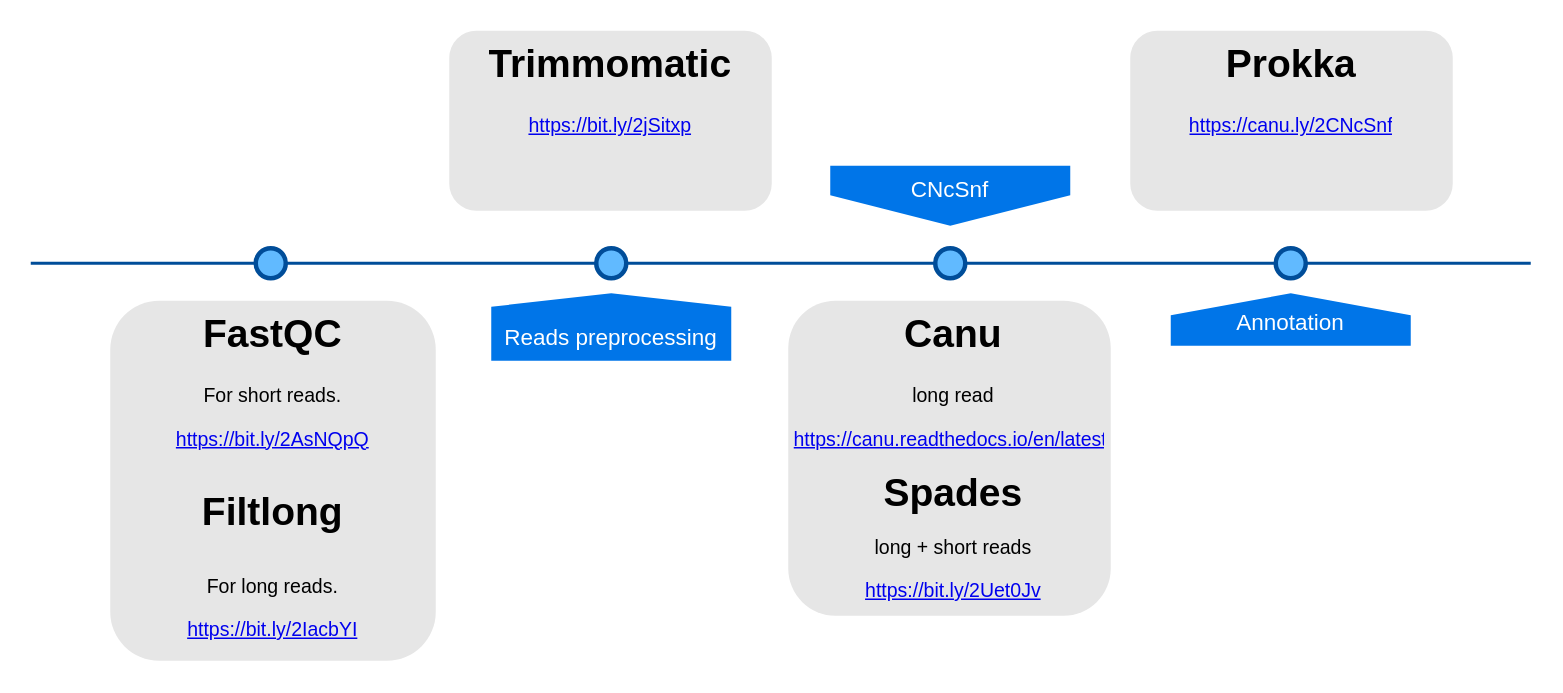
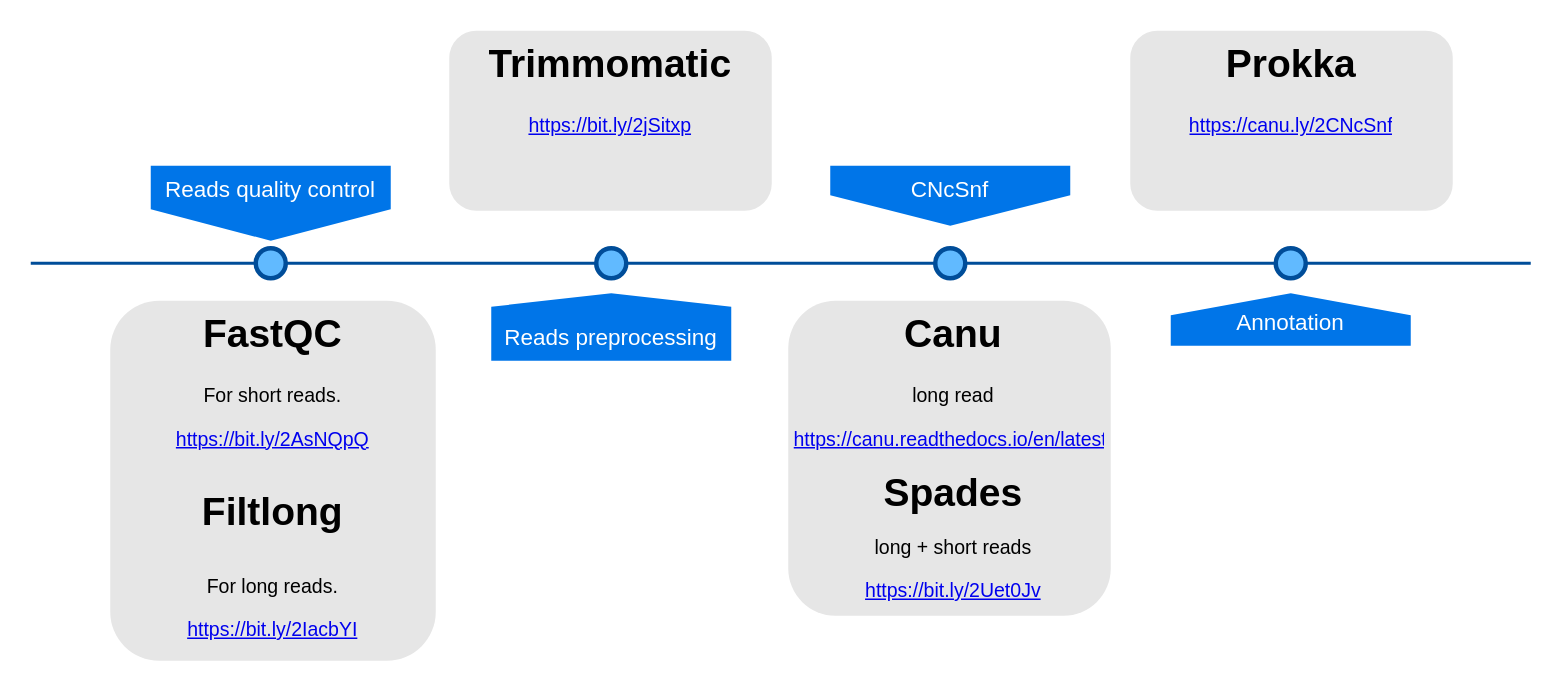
  <mxCell id="0" />
  <mxCell id="1" parent="0" />
  <mxCell id="2" value="" style="line;strokeWidth=2;html=1;fillColor=none;fontSize=28;fontColor=#004D99;strokeColor=#004D99;" parent="1" vertex="1"><mxGeometry x="20" y="170" width="1000" height="10" as="geometry" /></mxCell>
+ <mxCell id="3" value="Reads quality control" style="shape=offPageConnector;whiteSpace=wrap;html=1;fillColor=#0075E8;fontSize=15;fontColor=#FFFFFF;size=0.42;verticalAlign=top;strokeColor=none;" parent="1" vertex="1"><mxGeometry x="100" y="110" width="160" height="50" as="geometry" /></mxCell>
  <mxCell id="4" value="&lt;span&gt;CNcSnf&lt;/span&gt;" style="shape=offPageConnector;whiteSpace=wrap;html=1;fillColor=#0075E8;fontSize=15;fontColor=#FFFFFF;size=0.509;verticalAlign=top;strokeColor=none;" parent="1" vertex="1"><mxGeometry x="553" y="110" width="160" height="40" as="geometry" /></mxCell>
  <mxCell id="5" value="&lt;span&gt;Reads preprocessing&lt;/span&gt;" style="shape=offPageConnector;whiteSpace=wrap;html=1;fillColor=#0075E8;fontSize=15;fontColor=#FFFFFF;size=0.2;flipV=1;verticalAlign=bottom;strokeColor=none;spacingBottom=4;" parent="1" vertex="1"><mxGeometry x="327" y="195" width="160" height="45" as="geometry" /></mxCell>
  <mxCell id="6" value="&lt;span&gt;Annotation&lt;/span&gt;" style="shape=offPageConnector;whiteSpace=wrap;html=1;fillColor=#0075E8;fontSize=15;fontColor=#FFFFFF;size=0.418;flipV=1;verticalAlign=bottom;strokeColor=none;spacingBottom=4;" parent="1" vertex="1"><mxGeometry x="780" y="195" width="160" height="35" as="geometry" /></mxCell>
  <mxCell id="7" value="" style="ellipse;whiteSpace=wrap;html=1;fillColor=#61BAFF;fontSize=28;fontColor=#004D99;strokeWidth=3;strokeColor=#004D99;" parent="1" vertex="1"><mxGeometry x="170" y="165" width="20" height="20" as="geometry" /></mxCell>
  <mxCell id="8" value="" style="ellipse;whiteSpace=wrap;html=1;fillColor=#61BAFF;fontSize=28;fontColor=#004D99;strokeWidth=3;strokeColor=#004D99;" parent="1" vertex="1"><mxGeometry x="397" y="165" width="20" height="20" as="geometry" /></mxCell>
  <mxCell id="9" value="" style="ellipse;whiteSpace=wrap;html=1;fillColor=#61BAFF;fontSize=28;fontColor=#004D99;strokeWidth=3;strokeColor=#004D99;" parent="1" vertex="1"><mxGeometry x="623" y="165" width="20" height="20" as="geometry" /></mxCell>
  <mxCell id="10" value="" style="ellipse;whiteSpace=wrap;html=1;fillColor=#61BAFF;fontSize=28;fontColor=#004D99;strokeWidth=3;strokeColor=#004D99;" parent="1" vertex="1"><mxGeometry x="850" y="165" width="20" height="20" as="geometry" /></mxCell>
  <mxCell id="11" value="&lt;h1&gt;FastQC&lt;/h1&gt;&lt;p&gt;For short reads.&lt;/p&gt;&lt;p&gt;&lt;a href=&quot;https://bit.ly/2AsNQpQ&quot;&gt;https://bit.ly/2AsNQpQ&lt;/a&gt;&lt;br&gt;&lt;/p&gt;&lt;p style=&quot;font-size: 26px&quot;&gt;&lt;b&gt;Filtlong&lt;/b&gt;&lt;/p&gt;&lt;p&gt;For long reads.&lt;/p&gt;&lt;p&gt;&lt;a href=&quot;https://bit.ly/2IacbYI&quot;&gt;https://bit.ly/2IacbYI&lt;/a&gt;&lt;br&gt;&lt;/p&gt;" style="text;html=1;spacing=5;spacingTop=-20;whiteSpace=wrap;overflow=hidden;strokeColor=none;strokeWidth=3;fillColor=#E6E6E6;fontSize=13;fontColor=#000000;align=center;rounded=1;" parent="1" vertex="1"><mxGeometry x="73" y="200" width="217" height="240" as="geometry" /></mxCell>
  <mxCell id="12" value="&lt;h1&gt;Trimmomatic&lt;/h1&gt;&lt;p&gt;&lt;a href=&quot;https://bit.ly/2jSitxp&quot;&gt;https://bit.ly/2jSitxp&lt;/a&gt;&lt;br&gt;&lt;/p&gt;" style="text;html=1;spacing=5;spacingTop=-20;whiteSpace=wrap;overflow=hidden;strokeColor=none;strokeWidth=3;fillColor=#E6E6E6;fontSize=13;fontColor=#000000;align=center;rounded=1;" parent="1" vertex="1"><mxGeometry x="299" y="20" width="215" height="120" as="geometry" /></mxCell>
  <mxCell id="13" value="&lt;h1&gt;Canu&lt;/h1&gt;&lt;p&gt;long read&lt;/p&gt;&lt;p&gt;&lt;a href=&quot;https://canu.readthedocs.io/en/latest/&quot;&gt;https://canu.readthedocs.io/en/latest/&lt;/a&gt;&lt;br&gt;&lt;/p&gt;&lt;p&gt;&lt;font style=&quot;font-size: 26px&quot;&gt;&lt;b&gt;Spades&lt;/b&gt;&lt;/font&gt;&lt;/p&gt;&lt;p&gt;&lt;font style=&quot;font-size: 13px&quot;&gt;long + short reads&lt;/font&gt;&lt;/p&gt;&lt;p&gt;&lt;font style=&quot;font-size: 13px&quot;&gt;&lt;a href=&quot;https://bit.ly/2Uet0Jv&quot;&gt;https://bit.ly/2Uet0Jv&lt;/a&gt;&lt;br&gt;&lt;/font&gt;&lt;/p&gt;" style="text;html=1;spacing=5;spacingTop=-20;whiteSpace=wrap;overflow=hidden;strokeColor=none;strokeWidth=3;fillColor=#E6E6E6;fontSize=13;fontColor=#000000;align=center;rounded=1;" parent="1" vertex="1"><mxGeometry x="525" y="200" width="215" height="210" as="geometry" /></mxCell>
  <mxCell id="14" value="&lt;h1&gt;Prokka&lt;/h1&gt;&lt;div&gt;&lt;a href=&quot;https://bit.ly/2CNcSnf&quot;&gt;https://canu.ly/2CNcSnf&lt;/a&gt;&lt;br&gt;&lt;/div&gt;" style="text;html=1;spacing=5;spacingTop=-20;whiteSpace=wrap;overflow=hidden;strokeColor=none;strokeWidth=3;fillColor=#E6E6E6;fontSize=13;fontColor=#000000;align=center;rounded=1;" parent="1" vertex="1"><mxGeometry x="753" y="20" width="215" height="120" as="geometry" /></mxCell>
